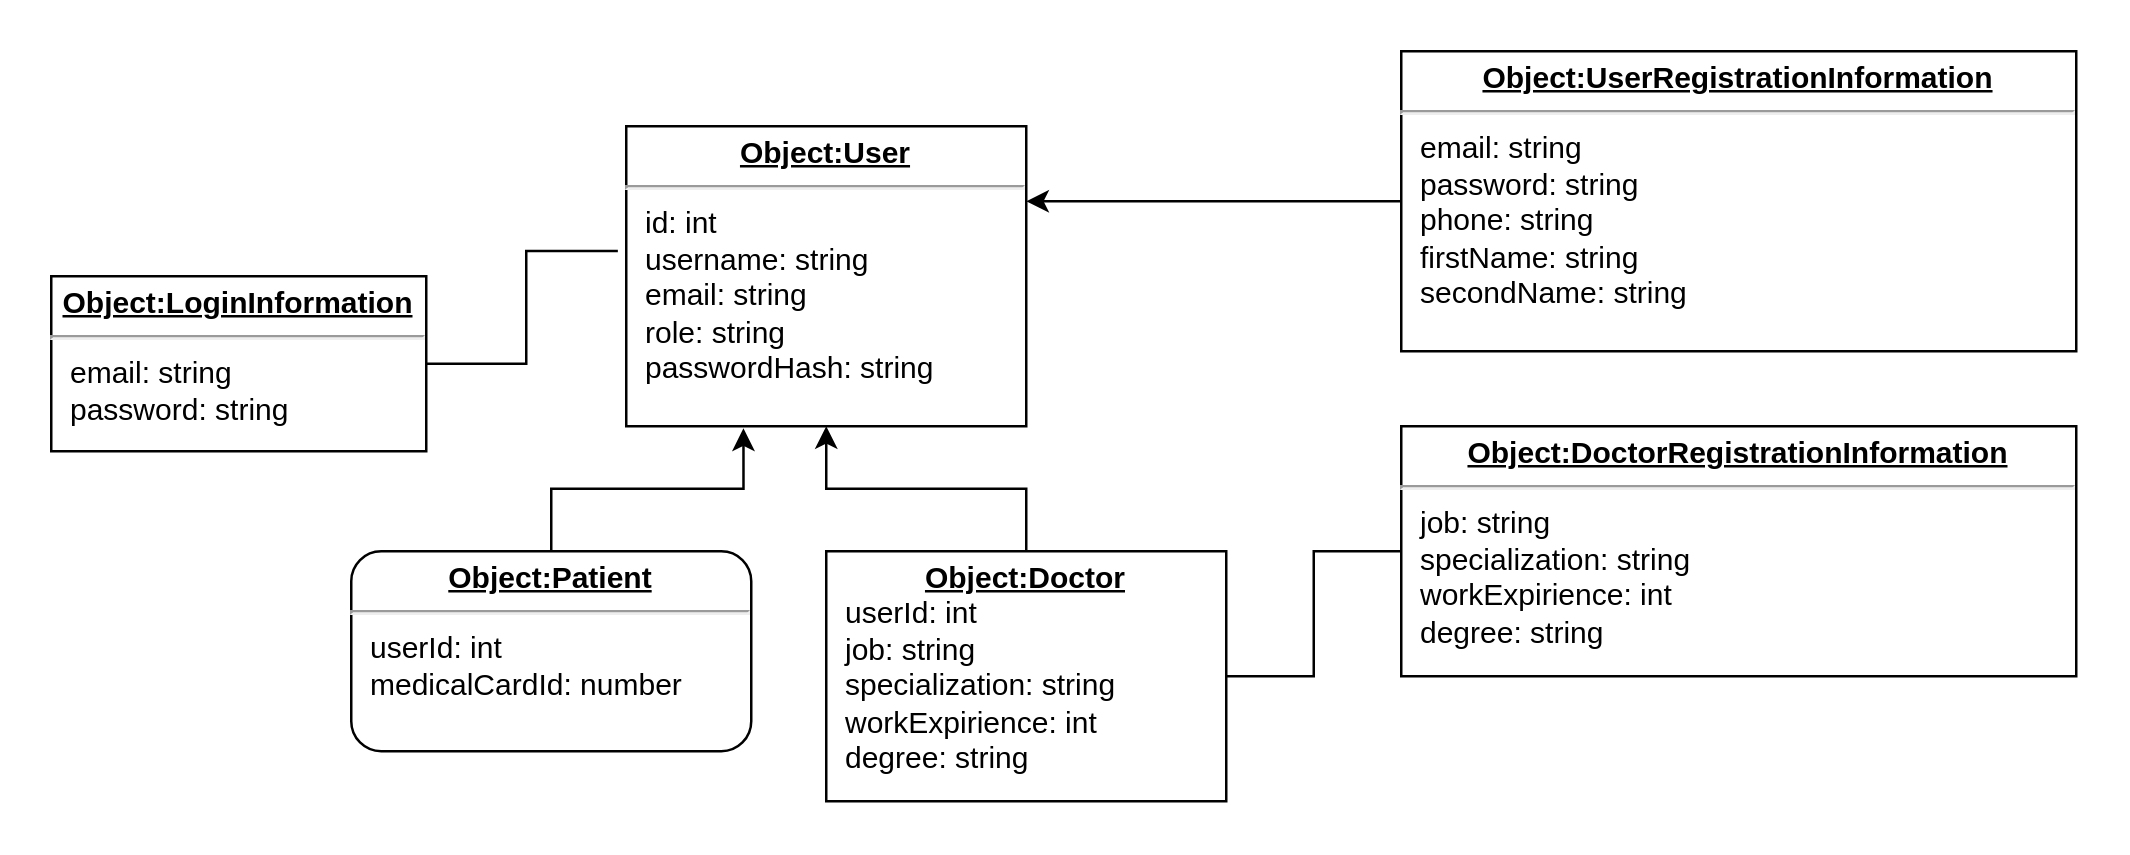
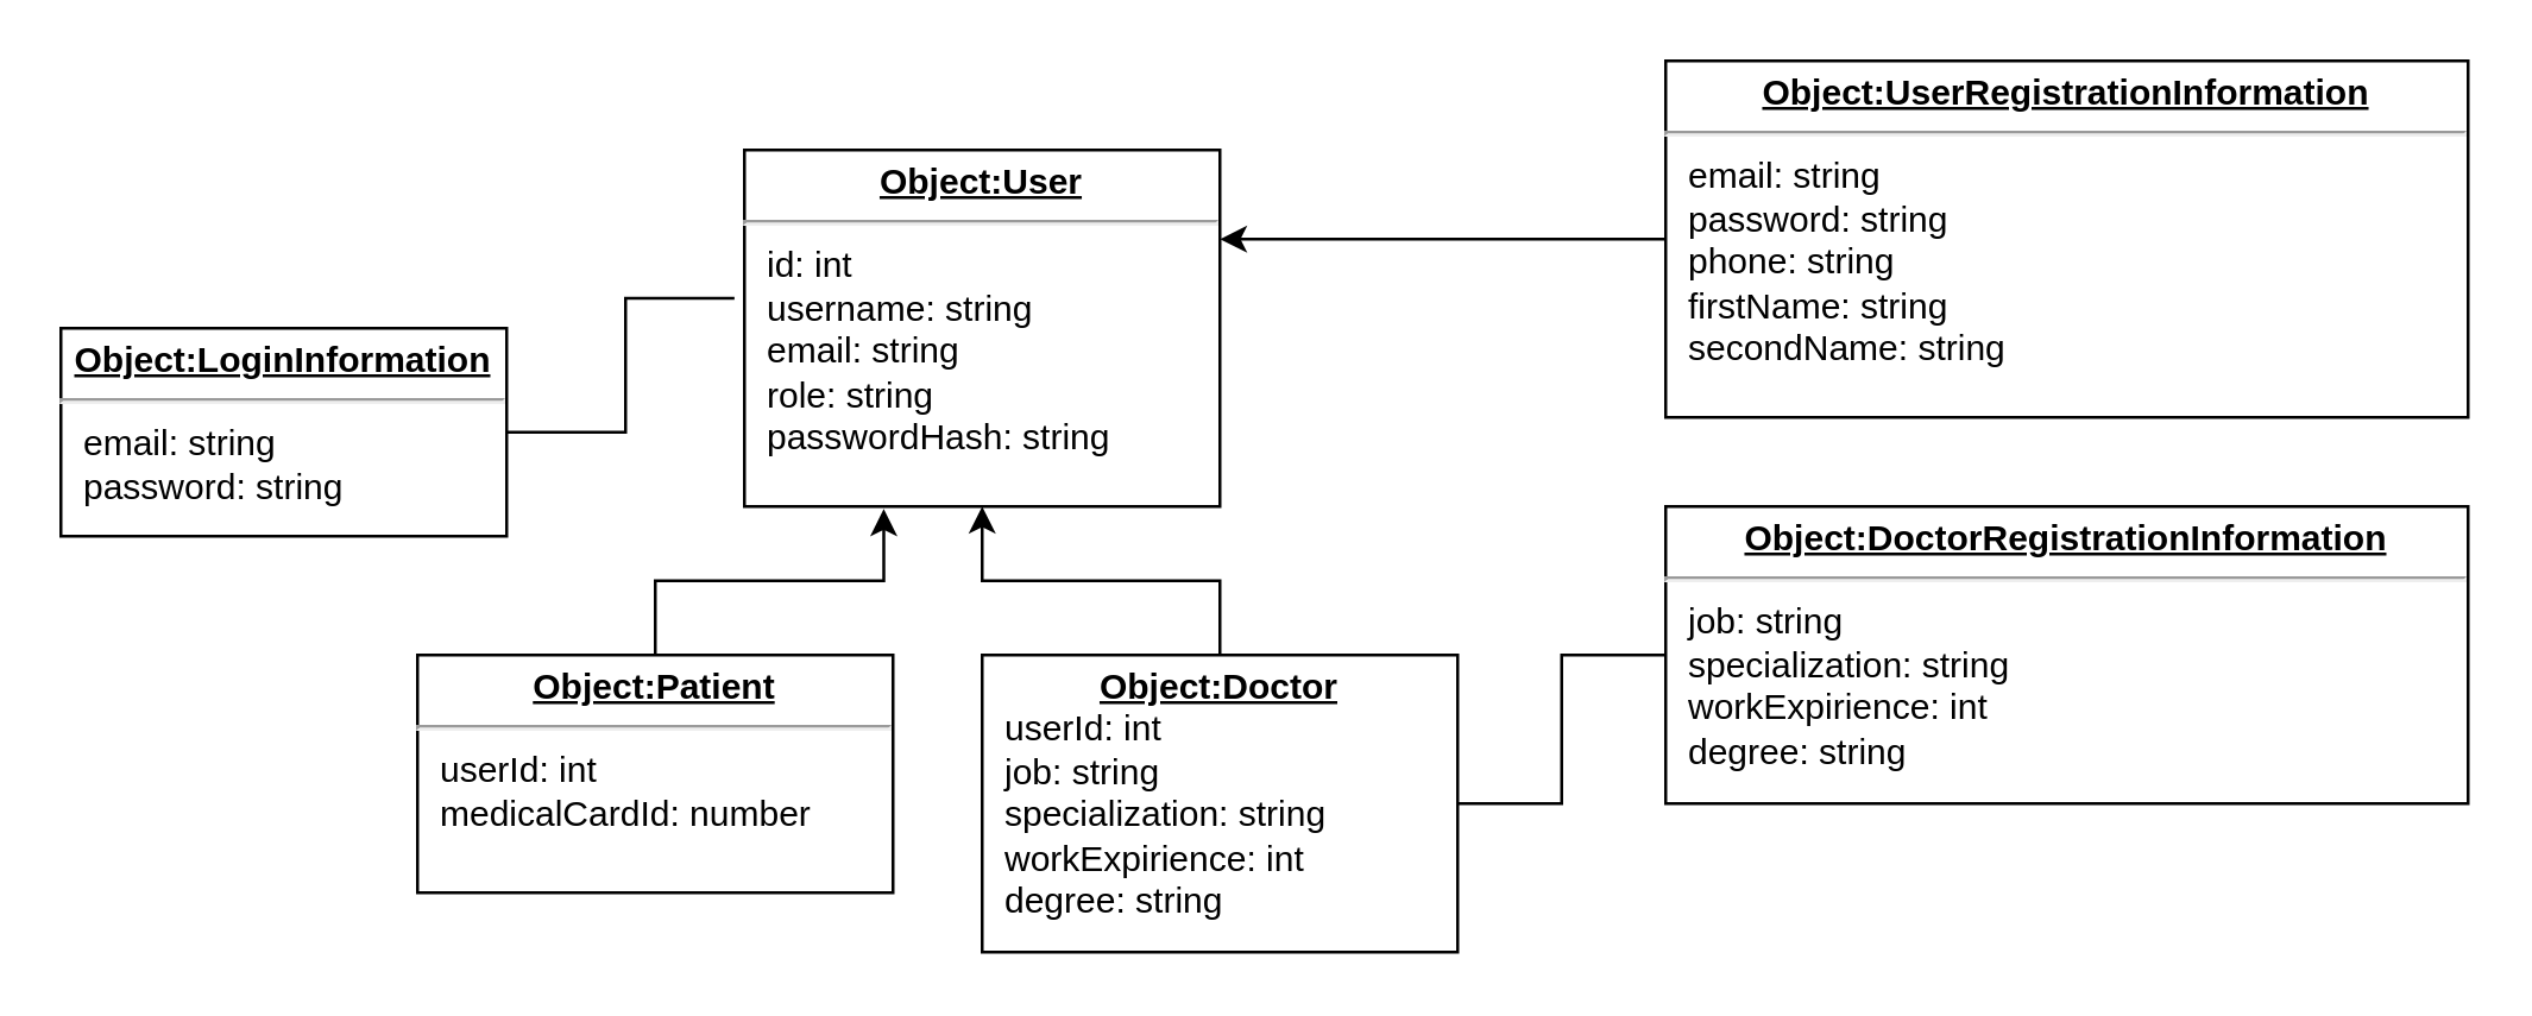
  <mxCell id="0" />
  <mxCell id="1" parent="0" />
- <mxCell id="2" value="&lt;p style=&quot;margin:0px;margin-top:4px;text-align:center;text-decoration:underline;&quot;&gt;&lt;b&gt;Object:Patient&lt;/b&gt;&lt;/p&gt;&lt;hr&gt;&lt;p style=&quot;margin:0px;margin-left:8px;&quot;&gt;userId: int&lt;/p&gt;&lt;p style=&quot;margin:0px;margin-left:8px;&quot;&gt;medicalCardId: number&lt;/p&gt;&lt;p style=&quot;margin:0px;margin-left:8px;&quot;&gt;&lt;br&gt;&lt;/p&gt;" style="verticalAlign=top;align=left;overflow=fill;fontSize=12;fontFamily=Helvetica;html=1;whiteSpace=wrap;rounded=1;" vertex="1" parent="1"><mxGeometry x="140" y="220" width="160" height="80" as="geometry" /></mxCell>
+ <mxCell id="2" value="&lt;p style=&quot;margin:0px;margin-top:4px;text-align:center;text-decoration:underline;&quot;&gt;&lt;b&gt;Object:Patient&lt;/b&gt;&lt;/p&gt;&lt;hr&gt;&lt;p style=&quot;margin:0px;margin-left:8px;&quot;&gt;userId: int&lt;/p&gt;&lt;p style=&quot;margin:0px;margin-left:8px;&quot;&gt;medicalCardId: number&lt;/p&gt;&lt;p style=&quot;margin:0px;margin-left:8px;&quot;&gt;&lt;br&gt;&lt;/p&gt;" style="verticalAlign=top;align=left;overflow=fill;fontSize=12;fontFamily=Helvetica;html=1;whiteSpace=wrap;" vertex="1" parent="1"><mxGeometry x="140" y="220" width="160" height="80" as="geometry" /></mxCell>
  <mxCell id="3" value="&lt;p style=&quot;margin:0px;margin-top:4px;text-align:center;text-decoration:underline;&quot;&gt;&lt;b&gt;Object:LoginInformation&lt;/b&gt;&lt;/p&gt;&lt;hr&gt;&lt;p style=&quot;margin:0px;margin-left:8px;&quot;&gt;email: string&lt;/p&gt;&lt;p style=&quot;margin:0px;margin-left:8px;&quot;&gt;password: string&lt;/p&gt;" style="verticalAlign=top;align=left;overflow=fill;fontSize=12;fontFamily=Helvetica;html=1;whiteSpace=wrap;" vertex="1" parent="1"><mxGeometry x="20" y="110" width="150" height="70" as="geometry" /></mxCell>
  <mxCell id="4" value="&lt;p style=&quot;margin:0px;margin-top:4px;text-align:center;text-decoration:underline;&quot;&gt;&lt;b&gt;Object:UserRegistrationInformation&lt;/b&gt;&lt;/p&gt;&lt;hr&gt;&lt;p style=&quot;margin:0px;margin-left:8px;&quot;&gt;email: string&lt;/p&gt;&lt;p style=&quot;margin:0px;margin-left:8px;&quot;&gt;password: string&lt;/p&gt;&lt;p style=&quot;margin:0px;margin-left:8px;&quot;&gt;phone: string&lt;/p&gt;&lt;p style=&quot;margin:0px;margin-left:8px;&quot;&gt;firstName: string&lt;/p&gt;&lt;p style=&quot;margin:0px;margin-left:8px;&quot;&gt;secondName: string&lt;/p&gt;" style="verticalAlign=top;align=left;overflow=fill;fontSize=12;fontFamily=Helvetica;html=1;whiteSpace=wrap;" vertex="1" parent="1"><mxGeometry x="560" y="20" width="270" height="120" as="geometry" /></mxCell>
  <mxCell id="5" value="&lt;p style=&quot;margin:0px;margin-top:4px;text-align:center;text-decoration:underline;&quot;&gt;&lt;b&gt;Object:Doctor&lt;/b&gt;&lt;/p&gt;&lt;p style=&quot;margin:0px;margin-left:8px;&quot;&gt;userId: int&lt;/p&gt;&lt;p style=&quot;margin:0px;margin-left:8px;&quot;&gt;job: string&lt;/p&gt;&lt;p style=&quot;margin:0px;margin-left:8px;&quot;&gt;specialization: string&lt;/p&gt;&lt;p style=&quot;margin:0px;margin-left:8px;&quot;&gt;workExpirience: int&lt;/p&gt;&lt;p style=&quot;margin:0px;margin-left:8px;&quot;&gt;degree: string&lt;/p&gt;" style="verticalAlign=top;align=left;overflow=fill;fontSize=12;fontFamily=Helvetica;html=1;whiteSpace=wrap;" vertex="1" parent="1"><mxGeometry x="330" y="220" width="160" height="100" as="geometry" /></mxCell>
  <mxCell id="6" style="edgeStyle=orthogonalEdgeStyle;rounded=0;orthogonalLoop=1;jettySize=auto;html=1;exitX=0.5;exitY=0;exitDx=0;exitDy=0;entryX=0.5;entryY=1;entryDx=0;entryDy=0;" edge="1" parent="1" source="5" target="8"><mxGeometry relative="1" as="geometry"><mxPoint x="460" y="140" as="targetPoint" /></mxGeometry></mxCell>
  <mxCell id="7" style="edgeStyle=orthogonalEdgeStyle;rounded=0;orthogonalLoop=1;jettySize=auto;html=1;exitX=0.5;exitY=0;exitDx=0;exitDy=0;entryX=0.293;entryY=1.007;entryDx=0;entryDy=0;entryPerimeter=0;" edge="1" parent="1" source="2" target="8"><mxGeometry relative="1" as="geometry"><mxPoint x="300" y="180" as="targetPoint" /></mxGeometry></mxCell>
  <mxCell id="8" value="&lt;p style=&quot;margin:0px;margin-top:4px;text-align:center;text-decoration:underline;&quot;&gt;&lt;b&gt;Object:User&lt;/b&gt;&lt;/p&gt;&lt;hr&gt;&lt;p style=&quot;margin:0px;margin-left:8px;&quot;&gt;id: int&lt;/p&gt;&lt;p style=&quot;margin:0px;margin-left:8px;&quot;&gt;username: string&lt;/p&gt;&lt;p style=&quot;margin:0px;margin-left:8px;&quot;&gt;email: string&lt;/p&gt;&lt;p style=&quot;margin:0px;margin-left:8px;&quot;&gt;role: string&lt;/p&gt;&lt;p style=&quot;margin:0px;margin-left:8px;&quot;&gt;passwordHash: string&lt;/p&gt;" style="verticalAlign=top;align=left;overflow=fill;fontSize=12;fontFamily=Helvetica;html=1;whiteSpace=wrap;" vertex="1" parent="1"><mxGeometry x="250" y="50" width="160" height="120" as="geometry" /></mxCell>
  <mxCell id="9" style="edgeStyle=orthogonalEdgeStyle;rounded=0;orthogonalLoop=1;jettySize=auto;html=1;exitX=0;exitY=0.5;exitDx=0;exitDy=0;entryX=1;entryY=0.5;entryDx=0;entryDy=0;endArrow=none;endFill=0;" edge="1" parent="1" source="10" target="5"><mxGeometry relative="1" as="geometry" /></mxCell>
  <mxCell id="10" value="&lt;p style=&quot;margin:0px;margin-top:4px;text-align:center;text-decoration:underline;&quot;&gt;&lt;b&gt;Object:DoctorRegistrationInformation&lt;/b&gt;&lt;/p&gt;&lt;hr&gt;&lt;p style=&quot;border-color: var(--border-color); margin: 0px 0px 0px 8px;&quot;&gt;job: string&lt;/p&gt;&lt;p style=&quot;border-color: var(--border-color); margin: 0px 0px 0px 8px;&quot;&gt;specialization: string&lt;/p&gt;&lt;p style=&quot;border-color: var(--border-color); margin: 0px 0px 0px 8px;&quot;&gt;workExpirience: int&lt;/p&gt;&lt;p style=&quot;border-color: var(--border-color); margin: 0px 0px 0px 8px;&quot;&gt;degree: string&lt;/p&gt;" style="verticalAlign=top;align=left;overflow=fill;fontSize=12;fontFamily=Helvetica;html=1;whiteSpace=wrap;" vertex="1" parent="1"><mxGeometry x="560" y="170" width="270" height="100" as="geometry" /></mxCell>
  <mxCell id="11" style="edgeStyle=orthogonalEdgeStyle;rounded=0;orthogonalLoop=1;jettySize=auto;html=1;entryX=-0.021;entryY=0.416;entryDx=0;entryDy=0;entryPerimeter=0;endArrow=none;endFill=0;" edge="1" parent="1" source="3" target="8"><mxGeometry relative="1" as="geometry" /></mxCell>
  <mxCell id="12" style="edgeStyle=orthogonalEdgeStyle;rounded=0;orthogonalLoop=1;jettySize=auto;html=1;entryX=1;entryY=0.25;entryDx=0;entryDy=0;exitX=0;exitY=0.5;exitDx=0;exitDy=0;" edge="1" parent="1" source="4" target="8"><mxGeometry relative="1" as="geometry"><Array as="points"><mxPoint x="510" y="80" /><mxPoint x="510" y="80" /></Array></mxGeometry></mxCell>
